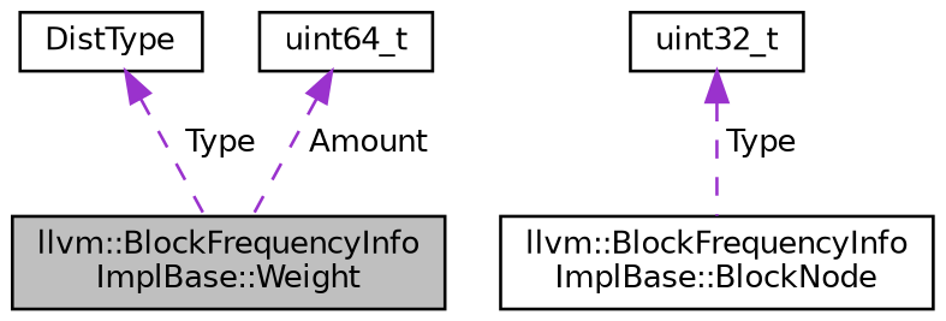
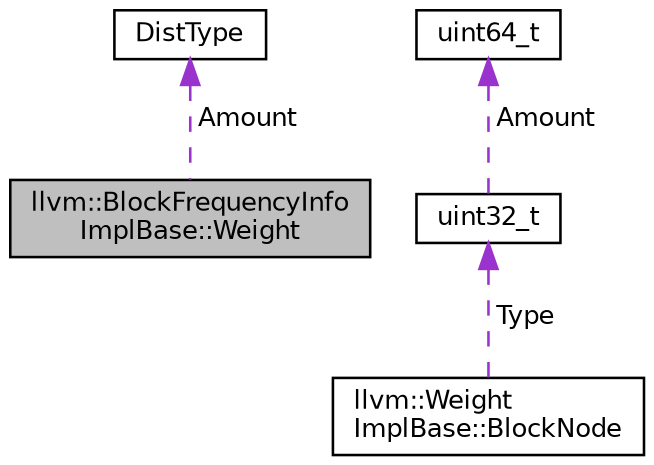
  digraph {
    node [color=black fontname=Helvetica fontsize=10 shape=box]
    edge [color=darkorchid3 dir=back fontname=Helvetica fontsize=10 labelfontname=Helvetica labelfontsize=10 style=dashed]
    n1 [fillcolor=grey75 fontcolor=black height=0.2 label="llvm::BlockFrequencyInfo\lImplBase::Weight" style=filled width=0.4]
    n2 [height=0.2 label=DistType width=0.4]
-   n3 [height=0.2 label="llvm::BlockFrequencyInfo\lImplBase::BlockNode" width=0.4]
+   n3 [height=0.2 label="llvm::Weight\lImplBase::BlockNode" width=0.4]
    n4 [height=0.2 label=uint32_t width=0.4]
    n5 [height=0.2 label=uint64_t width=0.4]
-   n2 -> n1 [label=" Type"]
+   n2 -> n1 [label=" Amount"]
    n4 -> n3 [label=" Type"]
-   n5 -> n1 [label=" Amount"]
+   n5 -> n4 [label=" Amount"]
  }
